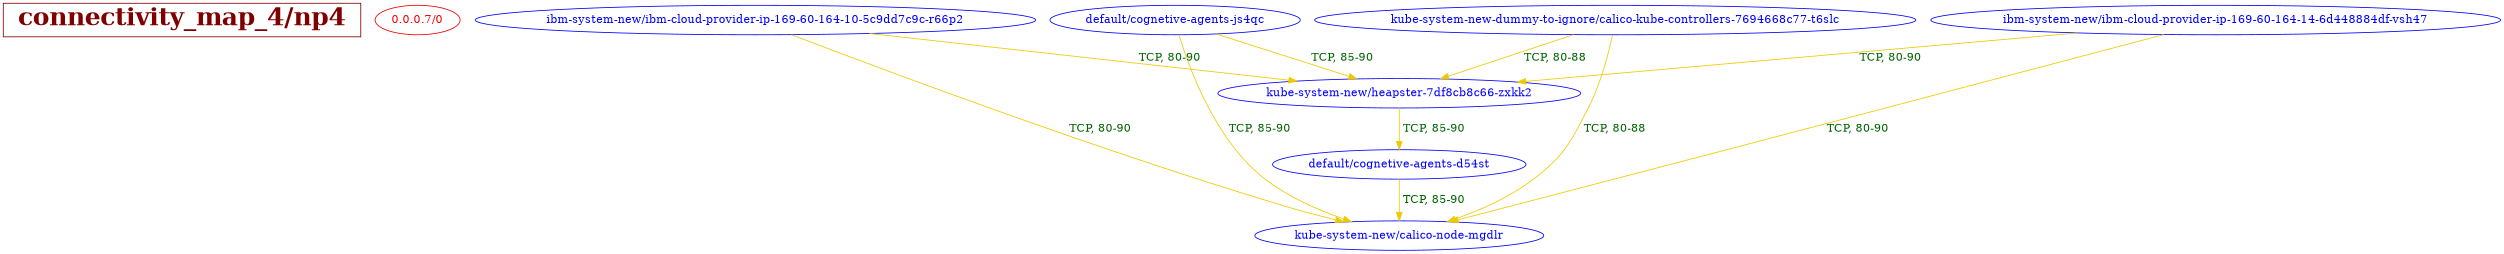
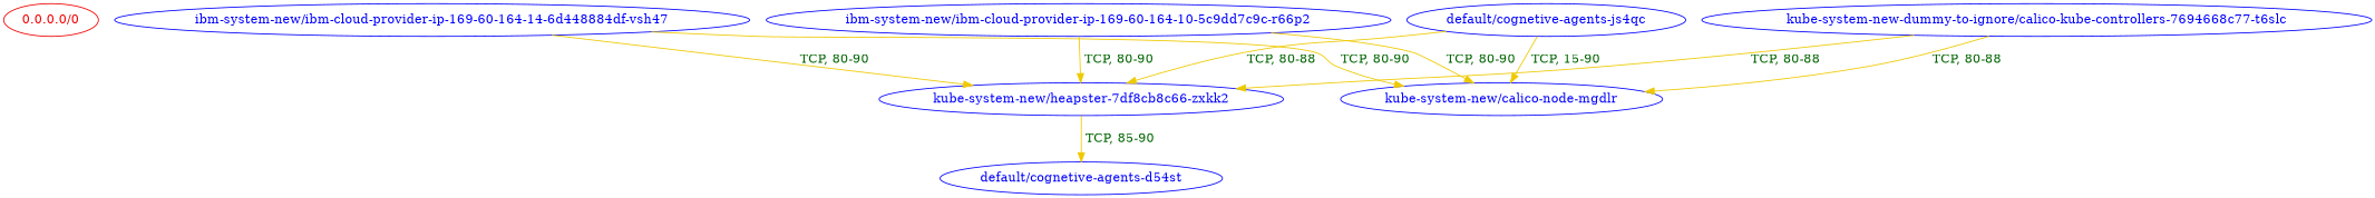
  digraph {
    node [color=blue fontcolor=blue]
    edge [color=gold2 fontcolor=darkgreen]
-   n1 [color=webmaroon fontcolor=webmaroon fontsize=30 label=< <B>connectivity_map_4/np4</B> > shape=box]
-   n2 [color=red2 fontcolor=red2 label="0.0.0.7/0"]
+   n2 [color=red2 fontcolor=red2 label="0.0.0.0/0"]
    n3 [label="default/cognetive-agents-d54st"]
    n4 [label="kube-system-new/calico-node-mgdlr"]
    n5 [label="kube-system-new/heapster-7df8cb8c66-zxkk2"]
    n6 [label="default/cognetive-agents-js4qc"]
    n7 [label="ibm-system-new/ibm-cloud-provider-ip-169-60-164-10-5c9dd7c9c-r66p2"]
    n8 [label="ibm-system-new/ibm-cloud-provider-ip-169-60-164-14-6d448884df-vsh47"]
    n9 [label="kube-system-new-dummy-to-ignore/calico-kube-controllers-7694668c77-t6slc"]
-   n3 -> n4 [label=" TCP, 85-90"]
    n5 -> n3 [label=" TCP, 85-90"]
-   n6 -> n4 [label=" TCP, 85-90"]
-   n6 -> n5 [label=" TCP, 85-90"]
+   n6 -> n4 [label=" TCP, 15-90"]
+   n6 -> n5 [label=" TCP, 80-88"]
    n7 -> n4 [label=" TCP, 80-90"]
    n7 -> n5 [label=" TCP, 80-90"]
    n8 -> n4 [label=" TCP, 80-90"]
    n8 -> n5 [label=" TCP, 80-90"]
    n9 -> n4 [label=" TCP, 80-88"]
    n9 -> n5 [label=" TCP, 80-88"]
  }
